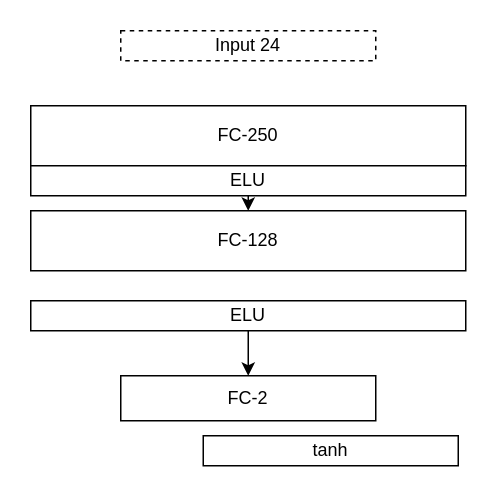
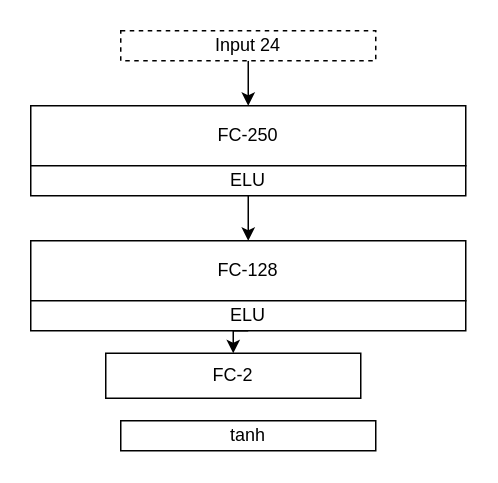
  <mxCell id="0" />
  <mxCell id="1" parent="0" />
  <mxCell id="2" value="FC-250" style="rounded=0;whiteSpace=wrap;html=1;" parent="1" vertex="1"><mxGeometry x="20" y="70" width="290" height="40" as="geometry" /></mxCell>
  <mxCell id="3" style="edgeStyle=orthogonalEdgeStyle;rounded=0;orthogonalLoop=1;jettySize=auto;html=1;exitX=0.5;exitY=1;exitDx=0;exitDy=0;entryX=0.5;entryY=0;entryDx=0;entryDy=0;strokeWidth=1;" parent="1" source="4" target="5" edge="1"><mxGeometry relative="1" as="geometry" /></mxCell>
  <mxCell id="4" value="ELU" style="rounded=0;whiteSpace=wrap;html=1;" parent="1" vertex="1"><mxGeometry x="20" y="110" width="290" height="20" as="geometry" /></mxCell>
- <mxCell id="5" value="FC-128" style="rounded=0;whiteSpace=wrap;html=1;" parent="1" vertex="1"><mxGeometry x="20" y="140" width="290" height="40" as="geometry" /></mxCell>
- <mxCell id="6" value="FC-2" style="rounded=0;whiteSpace=wrap;html=1;" parent="1" vertex="1"><mxGeometry x="80" y="250" width="170" height="30" as="geometry" /></mxCell>
+ <mxCell id="5" value="FC-128" style="rounded=0;whiteSpace=wrap;html=1;" parent="1" vertex="1"><mxGeometry x="20" y="160" width="290" height="40" as="geometry" /></mxCell>
+ <mxCell id="6" value="FC-2" style="rounded=0;whiteSpace=wrap;html=1;" parent="1" vertex="1"><mxGeometry x="70" y="235" width="170" height="30" as="geometry" /></mxCell>
+ <mxCell id="7" style="edgeStyle=orthogonalEdgeStyle;rounded=0;orthogonalLoop=1;jettySize=auto;html=1;exitX=0.5;exitY=1;exitDx=0;exitDy=0;entryX=0.5;entryY=0;entryDx=0;entryDy=0;strokeWidth=1;" parent="1" source="8" target="2" edge="1"><mxGeometry relative="1" as="geometry" /></mxCell>
  <mxCell id="8" value="Input 24" style="rounded=0;whiteSpace=wrap;html=1;dashed=1;" parent="1" vertex="1"><mxGeometry x="80" y="20" width="170" height="20" as="geometry" /></mxCell>
  <mxCell id="9" style="edgeStyle=orthogonalEdgeStyle;rounded=0;orthogonalLoop=1;jettySize=auto;html=1;exitX=0.5;exitY=1;exitDx=0;exitDy=0;entryX=0.5;entryY=0;entryDx=0;entryDy=0;strokeWidth=1;" parent="1" source="10" target="6" edge="1"><mxGeometry relative="1" as="geometry" /></mxCell>
  <mxCell id="10" value="ELU" style="rounded=0;whiteSpace=wrap;html=1;" parent="1" vertex="1"><mxGeometry x="20" y="200" width="290" height="20" as="geometry" /></mxCell>
- <mxCell id="11" value="tanh" style="rounded=0;whiteSpace=wrap;html=1;" parent="1" vertex="1"><mxGeometry x="135" y="290" width="170" height="20" as="geometry" /></mxCell>
+ <mxCell id="11" value="tanh" style="rounded=0;whiteSpace=wrap;html=1;" parent="1" vertex="1"><mxGeometry x="80" y="280" width="170" height="20" as="geometry" /></mxCell>
